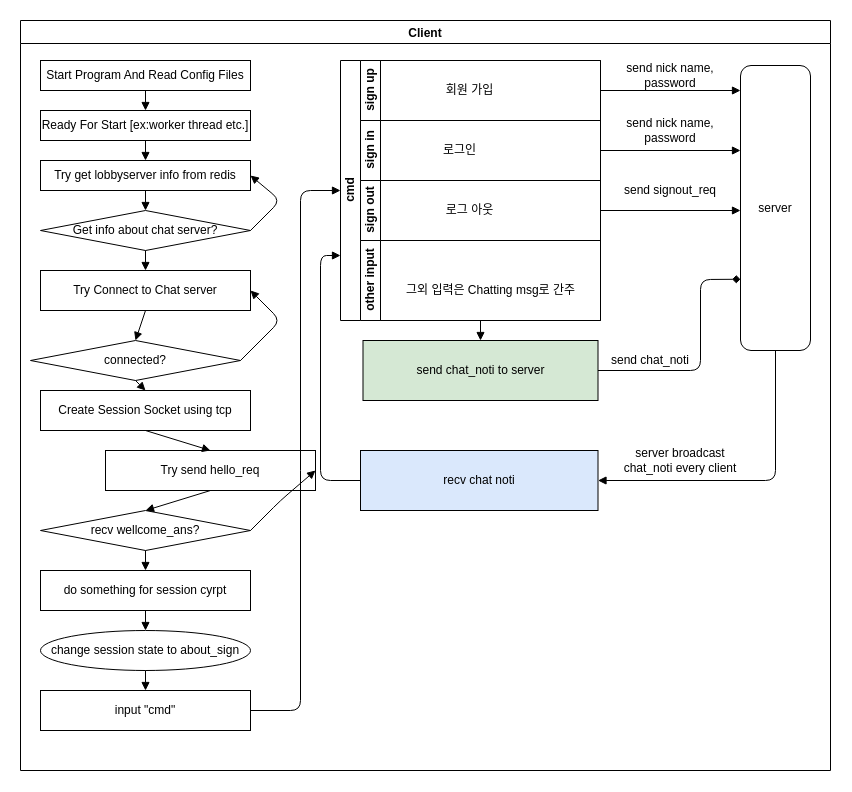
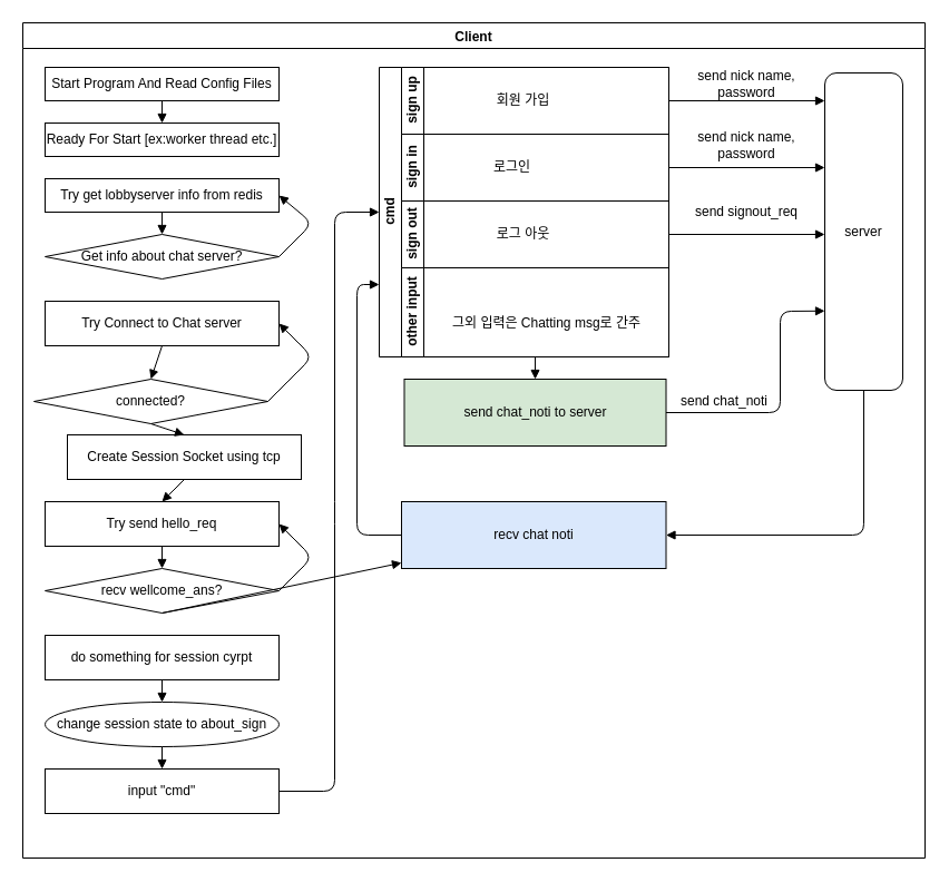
  <mxCell id="0" />
  <mxCell id="1" parent="0" />
  <mxCell id="2" value="Client" style="swimlane;" vertex="1" parent="1"><mxGeometry x="20" y="20" width="810" height="750" as="geometry" /></mxCell>
  <mxCell id="3" value="Start Program And Read Config Files" style="rounded=0;whiteSpace=wrap;html=1;" vertex="1" parent="2"><mxGeometry x="20" y="40" width="210" height="30" as="geometry" /></mxCell>
  <mxCell id="4" value="Ready For Start [ex:worker thread etc.]" style="rounded=0;whiteSpace=wrap;html=1;" vertex="1" parent="2"><mxGeometry x="20" y="90" width="210" height="30" as="geometry" /></mxCell>
  <mxCell id="5" value="Try get lobbyserver info from redis" style="rounded=0;whiteSpace=wrap;html=1;" vertex="1" parent="2"><mxGeometry x="20" y="140" width="210" height="30" as="geometry" /></mxCell>
  <mxCell id="6" value="Get info about chat server?" style="rhombus;whiteSpace=wrap;html=1;" vertex="1" parent="2"><mxGeometry x="20" y="190" width="210" height="40" as="geometry" /></mxCell>
  <mxCell id="7" value="Try Connect to Chat server" style="rounded=0;whiteSpace=wrap;html=1;" vertex="1" parent="2"><mxGeometry x="20" y="250" width="210" height="40" as="geometry" /></mxCell>
  <mxCell id="8" value="connected?" style="rhombus;whiteSpace=wrap;html=1;" vertex="1" parent="2"><mxGeometry x="10" y="320" width="210" height="40" as="geometry" /></mxCell>
- <mxCell id="9" value="Create Session Socket using tcp" style="rounded=0;whiteSpace=wrap;html=1;" vertex="1" parent="2"><mxGeometry x="20" y="370" width="210" height="40" as="geometry" /></mxCell>
- <mxCell id="10" value="Try send hello_req" style="rounded=0;whiteSpace=wrap;html=1;" vertex="1" parent="2"><mxGeometry x="85" y="430" width="210" height="40" as="geometry" /></mxCell>
+ <mxCell id="9" value="Create Session Socket using tcp" style="rounded=0;whiteSpace=wrap;html=1;" vertex="1" parent="2"><mxGeometry x="40" y="370" width="210" height="40" as="geometry" /></mxCell>
+ <mxCell id="10" value="Try send hello_req" style="rounded=0;whiteSpace=wrap;html=1;" vertex="1" parent="2"><mxGeometry x="20" y="430" width="210" height="40" as="geometry" /></mxCell>
  <mxCell id="11" value="recv wellcome_ans?" style="rhombus;whiteSpace=wrap;html=1;" vertex="1" parent="2"><mxGeometry x="20" y="490" width="210" height="40" as="geometry" /></mxCell>
  <mxCell id="12" value="do something for session cyrpt" style="rounded=0;whiteSpace=wrap;html=1;" vertex="1" parent="2"><mxGeometry x="20" y="550" width="210" height="40" as="geometry" /></mxCell>
  <mxCell id="13" value="change session state to about_sign" style="ellipse;whiteSpace=wrap;html=1;" vertex="1" parent="2"><mxGeometry x="20" y="610" width="210" height="40" as="geometry" /></mxCell>
  <mxCell id="14" value="input &quot;cmd&quot;" style="rounded=0;whiteSpace=wrap;html=1;" vertex="1" parent="2"><mxGeometry x="20" y="670" width="210" height="40" as="geometry" /></mxCell>
  <mxCell id="15" value="cmd" style="swimlane;html=1;childLayout=stackLayout;resizeParent=1;resizeParentMax=0;horizontal=0;startSize=20;horizontalStack=0;" vertex="1" parent="2"><mxGeometry x="320" y="40" width="260" height="260" as="geometry" /></mxCell>
  <mxCell id="16" value="sign up" style="swimlane;html=1;startSize=20;horizontal=0;" vertex="1" parent="15"><mxGeometry x="20" width="240" height="60" as="geometry" /></mxCell>
  <mxCell id="17" value="회원 가입" style="text;html=1;align=center;verticalAlign=middle;resizable=0;points=[];autosize=1;strokeColor=none;" vertex="1" parent="16"><mxGeometry x="74" y="20" width="70" height="20" as="geometry" /></mxCell>
  <mxCell id="18" value="sign in" style="swimlane;html=1;startSize=20;horizontal=0;" vertex="1" parent="15"><mxGeometry x="20" y="60" width="240" height="60" as="geometry" /></mxCell>
  <mxCell id="19" value="로그인" style="text;html=1;align=center;verticalAlign=middle;resizable=0;points=[];autosize=1;strokeColor=none;" vertex="1" parent="18"><mxGeometry x="74" y="20" width="50" height="20" as="geometry" /></mxCell>
  <mxCell id="20" value="sign out" style="swimlane;html=1;startSize=20;horizontal=0;" vertex="1" parent="15"><mxGeometry x="20" y="120" width="240" height="60" as="geometry" /></mxCell>
  <mxCell id="21" value="로그 아웃" style="text;html=1;align=center;verticalAlign=middle;resizable=0;points=[];autosize=1;strokeColor=none;" vertex="1" parent="20"><mxGeometry x="74" y="20" width="70" height="20" as="geometry" /></mxCell>
  <mxCell id="22" value="other input" style="swimlane;html=1;startSize=20;horizontal=0;" vertex="1" parent="15"><mxGeometry x="20" y="180" width="240" height="80" as="geometry" /></mxCell>
  <mxCell id="23" value="그외 입력은 Chatting msg로 간주" style="text;html=1;align=center;verticalAlign=middle;resizable=0;points=[];autosize=1;strokeColor=none;" vertex="1" parent="22"><mxGeometry x="35" y="40" width="190" height="20" as="geometry" /></mxCell>
  <mxCell id="24" value="" style="endArrow=block;endFill=1;endSize=6;html=1;exitX=0.5;exitY=1;exitDx=0;exitDy=0;entryX=0.5;entryY=0;entryDx=0;entryDy=0;" edge="1" parent="2" source="3" target="4"><mxGeometry width="100" relative="1" as="geometry"><mxPoint x="480" y="400" as="sourcePoint" /><mxPoint x="580" y="400" as="targetPoint" /></mxGeometry></mxCell>
- <mxCell id="25" value="" style="endArrow=block;endFill=1;endSize=6;html=1;exitX=0.5;exitY=1;exitDx=0;exitDy=0;entryX=0.5;entryY=0;entryDx=0;entryDy=0;" edge="1" parent="2" source="4" target="5"><mxGeometry width="100" relative="1" as="geometry"><mxPoint x="480" y="300" as="sourcePoint" /><mxPoint x="580" y="300" as="targetPoint" /></mxGeometry></mxCell>
  <mxCell id="26" value="" style="endArrow=block;endFill=1;endSize=6;html=1;exitX=1;exitY=0.5;exitDx=0;exitDy=0;entryX=1;entryY=0.5;entryDx=0;entryDy=0;" edge="1" parent="2" source="6" target="5"><mxGeometry width="100" relative="1" as="geometry"><mxPoint x="145" y="140" as="sourcePoint" /><mxPoint x="145" y="160" as="targetPoint" /><Array as="points"><mxPoint x="260" y="180" /></Array></mxGeometry></mxCell>
- <mxCell id="27" value="" style="endArrow=block;endFill=1;endSize=6;html=1;exitX=0.5;exitY=1;exitDx=0;exitDy=0;entryX=0.5;entryY=0;entryDx=0;entryDy=0;" edge="1" parent="2" source="6" target="7"><mxGeometry width="100" relative="1" as="geometry"><mxPoint x="480" y="400" as="sourcePoint" /><mxPoint x="580" y="400" as="targetPoint" /></mxGeometry></mxCell>
  <mxCell id="28" value="" style="endArrow=block;endFill=1;endSize=6;html=1;exitX=0.5;exitY=1;exitDx=0;exitDy=0;entryX=0.5;entryY=0;entryDx=0;entryDy=0;" edge="1" parent="2" source="7" target="8"><mxGeometry width="100" relative="1" as="geometry"><mxPoint x="135" y="240" as="sourcePoint" /><mxPoint x="135" y="260" as="targetPoint" /></mxGeometry></mxCell>
  <mxCell id="29" value="" style="endArrow=block;endFill=1;endSize=6;html=1;exitX=0.5;exitY=1;exitDx=0;exitDy=0;entryX=0.5;entryY=0;entryDx=0;entryDy=0;" edge="1" parent="2" source="8" target="9"><mxGeometry width="100" relative="1" as="geometry"><mxPoint x="135" y="300" as="sourcePoint" /><mxPoint x="135" y="320" as="targetPoint" /></mxGeometry></mxCell>
  <mxCell id="30" value="" style="endArrow=block;endFill=1;endSize=6;html=1;exitX=0.5;exitY=1;exitDx=0;exitDy=0;entryX=0.5;entryY=0;entryDx=0;entryDy=0;" edge="1" parent="2" source="9" target="10"><mxGeometry width="100" relative="1" as="geometry"><mxPoint x="135" y="360" as="sourcePoint" /><mxPoint x="135" y="380" as="targetPoint" /></mxGeometry></mxCell>
  <mxCell id="31" value="" style="endArrow=block;endFill=1;endSize=6;html=1;exitX=0.5;exitY=1;exitDx=0;exitDy=0;entryX=0.5;entryY=0;entryDx=0;entryDy=0;" edge="1" parent="2" source="10" target="11"><mxGeometry width="100" relative="1" as="geometry"><mxPoint x="135" y="420" as="sourcePoint" /><mxPoint x="135" y="440" as="targetPoint" /></mxGeometry></mxCell>
- <mxCell id="32" value="" style="endArrow=block;endFill=1;endSize=6;html=1;exitX=0.5;exitY=1;exitDx=0;exitDy=0;entryX=0.5;entryY=0;entryDx=0;entryDy=0;" edge="1" parent="2" source="11" target="12"><mxGeometry width="100" relative="1" as="geometry"><mxPoint x="135" y="480" as="sourcePoint" /><mxPoint x="135" y="500" as="targetPoint" /></mxGeometry></mxCell>
+ <mxCell id="32" value="" style="endArrow=block;endFill=1;endSize=6;html=1;exitX=0.5;exitY=1;exitDx=0;exitDy=0;" edge="1" parent="2" source="11" target="42"><mxGeometry width="100" relative="1" as="geometry"><mxPoint x="135" y="480" as="sourcePoint" /><mxPoint x="135" y="500" as="targetPoint" /></mxGeometry></mxCell>
  <mxCell id="33" value="" style="endArrow=block;endFill=1;endSize=6;html=1;exitX=0.5;exitY=1;exitDx=0;exitDy=0;entryX=0.5;entryY=0;entryDx=0;entryDy=0;" edge="1" parent="2" source="12" target="13"><mxGeometry width="100" relative="1" as="geometry"><mxPoint x="135" y="540" as="sourcePoint" /><mxPoint x="135" y="560" as="targetPoint" /></mxGeometry></mxCell>
  <mxCell id="34" value="" style="endArrow=block;endFill=1;endSize=6;html=1;exitX=0.5;exitY=1;exitDx=0;exitDy=0;entryX=0.5;entryY=0;entryDx=0;entryDy=0;" edge="1" parent="2" source="13" target="14"><mxGeometry width="100" relative="1" as="geometry"><mxPoint x="125" y="590" as="sourcePoint" /><mxPoint x="125" y="610" as="targetPoint" /></mxGeometry></mxCell>
  <mxCell id="35" value="" style="endArrow=block;endFill=1;endSize=6;html=1;exitX=1;exitY=0.5;exitDx=0;exitDy=0;entryX=1;entryY=0.5;entryDx=0;entryDy=0;" edge="1" parent="2" source="11" target="10"><mxGeometry width="100" relative="1" as="geometry"><mxPoint x="135" y="540" as="sourcePoint" /><mxPoint x="135" y="560" as="targetPoint" /><Array as="points"><mxPoint x="260" y="480" /></Array></mxGeometry></mxCell>
  <mxCell id="36" value="" style="endArrow=block;endFill=1;endSize=6;html=1;exitX=1;exitY=0.5;exitDx=0;exitDy=0;entryX=1;entryY=0.5;entryDx=0;entryDy=0;" edge="1" parent="2" source="8" target="7"><mxGeometry width="100" relative="1" as="geometry"><mxPoint x="240" y="520" as="sourcePoint" /><mxPoint x="270" y="360" as="targetPoint" /><Array as="points"><mxPoint x="260" y="300" /></Array></mxGeometry></mxCell>
  <mxCell id="37" value="" style="endArrow=block;endFill=1;endSize=6;html=1;exitX=1;exitY=0.5;exitDx=0;exitDy=0;entryX=0;entryY=0.5;entryDx=0;entryDy=0;" edge="1" parent="2" source="14" target="15"><mxGeometry width="100" relative="1" as="geometry"><mxPoint x="480" y="500" as="sourcePoint" /><mxPoint x="580" y="500" as="targetPoint" /><Array as="points"><mxPoint x="280" y="690" /><mxPoint x="280" y="440" /><mxPoint x="280" y="170" /></Array></mxGeometry></mxCell>
  <mxCell id="38" value="" style="endArrow=block;endFill=1;endSize=6;html=1;" edge="1" parent="2"><mxGeometry width="100" relative="1" as="geometry"><mxPoint x="580" y="70" as="sourcePoint" /><mxPoint x="720" y="70" as="targetPoint" /></mxGeometry></mxCell>
  <mxCell id="39" value="" style="endArrow=block;endFill=1;endSize=6;html=1;exitX=1;exitY=0.5;exitDx=0;exitDy=0;" edge="1" parent="2" source="18"><mxGeometry width="100" relative="1" as="geometry"><mxPoint x="600" y="154.5" as="sourcePoint" /><mxPoint x="720" y="130" as="targetPoint" /></mxGeometry></mxCell>
  <mxCell id="40" value="send chat_noti to server" style="rounded=0;whiteSpace=wrap;html=1;fillColor=#d5e8d4;" vertex="1" parent="2"><mxGeometry x="342.5" y="320" width="235" height="60" as="geometry" /></mxCell>
  <mxCell id="41" value="" style="endArrow=block;endFill=1;endSize=6;html=1;exitX=0.5;exitY=1;exitDx=0;exitDy=0;entryX=0.5;entryY=0;entryDx=0;entryDy=0;" edge="1" parent="2" source="22" target="40"><mxGeometry width="100" relative="1" as="geometry"><mxPoint x="480" y="400" as="sourcePoint" /><mxPoint x="460" y="330" as="targetPoint" /></mxGeometry></mxCell>
  <mxCell id="42" value="recv chat noti" style="rounded=0;whiteSpace=wrap;html=1;fillColor=#dae8fc;" vertex="1" parent="2"><mxGeometry x="340" y="430" width="237.5" height="60" as="geometry" /></mxCell>
  <mxCell id="43" value="send nick name, password" style="text;html=1;strokeColor=none;fillColor=none;align=center;verticalAlign=middle;whiteSpace=wrap;rounded=0;" vertex="1" parent="2"><mxGeometry x="590" y="45" width="120" height="20" as="geometry" /></mxCell>
  <mxCell id="44" value="send nick name, password" style="text;html=1;strokeColor=none;fillColor=none;align=center;verticalAlign=middle;whiteSpace=wrap;rounded=0;" vertex="1" parent="2"><mxGeometry x="590" y="100" width="120" height="20" as="geometry" /></mxCell>
  <mxCell id="45" value="send signout_req" style="text;html=1;strokeColor=none;fillColor=none;align=center;verticalAlign=middle;whiteSpace=wrap;rounded=0;" vertex="1" parent="2"><mxGeometry x="590" y="160" width="120" height="20" as="geometry" /></mxCell>
  <mxCell id="46" value="send chat_noti" style="text;html=1;strokeColor=none;fillColor=none;align=center;verticalAlign=middle;whiteSpace=wrap;rounded=0;" vertex="1" parent="2"><mxGeometry x="570" y="330" width="120" height="20" as="geometry" /></mxCell>
- <mxCell id="47" value="server broadcast chat_noti every client" style="text;html=1;strokeColor=none;fillColor=none;align=center;verticalAlign=middle;whiteSpace=wrap;rounded=0;" vertex="1" parent="2"><mxGeometry x="590" y="430" width="140" height="20" as="geometry" /></mxCell>
- <mxCell id="48" value="" style="endArrow=diamond;endFill=1;endSize=6;html=1;exitX=1;exitY=0.5;exitDx=0;exitDy=0;entryX=0;entryY=0.75;entryDx=0;entryDy=0;" edge="1" parent="2" source="40" target="51"><mxGeometry width="100" relative="1" as="geometry"><mxPoint x="480" y="400" as="sourcePoint" /><mxPoint x="775.04" y="379.04" as="targetPoint" /><Array as="points"><mxPoint x="680" y="350" /><mxPoint x="680" y="259" /></Array></mxGeometry></mxCell>
+ <mxCell id="48" value="" style="endArrow=block;endFill=1;endSize=6;html=1;exitX=1;exitY=0.5;exitDx=0;exitDy=0;entryX=0;entryY=0.75;entryDx=0;entryDy=0;" edge="1" parent="2" source="40" target="51"><mxGeometry width="100" relative="1" as="geometry"><mxPoint x="480" y="400" as="sourcePoint" /><mxPoint x="775.04" y="379.04" as="targetPoint" /><Array as="points"><mxPoint x="680" y="350" /><mxPoint x="680" y="259" /></Array></mxGeometry></mxCell>
  <mxCell id="49" value="" style="endArrow=block;endFill=1;endSize=6;html=1;entryX=1;entryY=0.5;entryDx=0;entryDy=0;" edge="1" parent="2" source="51" target="42"><mxGeometry width="100" relative="1" as="geometry"><mxPoint x="776" y="446" as="sourcePoint" /><mxPoint x="580" y="460" as="targetPoint" /><Array as="points"><mxPoint x="755" y="460" /></Array></mxGeometry></mxCell>
  <mxCell id="50" value="" style="endArrow=block;endFill=1;endSize=6;html=1;exitX=0;exitY=0.5;exitDx=0;exitDy=0;entryX=0;entryY=0.75;entryDx=0;entryDy=0;" edge="1" parent="2" source="42" target="15"><mxGeometry width="100" relative="1" as="geometry"><mxPoint x="480" y="480" as="sourcePoint" /><mxPoint x="580" y="480" as="targetPoint" /><Array as="points"><mxPoint x="300" y="460" /><mxPoint x="300" y="235" /></Array></mxGeometry></mxCell>
  <mxCell id="51" value="server" style="rounded=1;whiteSpace=wrap;html=1;" vertex="1" parent="2"><mxGeometry x="720" y="45" width="70" height="285" as="geometry" /></mxCell>
  <mxCell id="52" value="" style="endArrow=block;endFill=1;endSize=6;html=1;entryX=0.5;entryY=0;entryDx=0;entryDy=0;" edge="1" parent="1" target="6"><mxGeometry width="100" relative="1" as="geometry"><mxPoint x="145" y="190" as="sourcePoint" /><mxPoint x="155" y="170" as="targetPoint" /></mxGeometry></mxCell>
  <mxCell id="53" value="" style="endArrow=block;endFill=1;endSize=6;html=1;exitX=1;exitY=0.5;exitDx=0;exitDy=0;" edge="1" parent="1" source="20"><mxGeometry width="100" relative="1" as="geometry"><mxPoint x="610" y="160" as="sourcePoint" /><mxPoint x="740" y="210" as="targetPoint" /></mxGeometry></mxCell>
